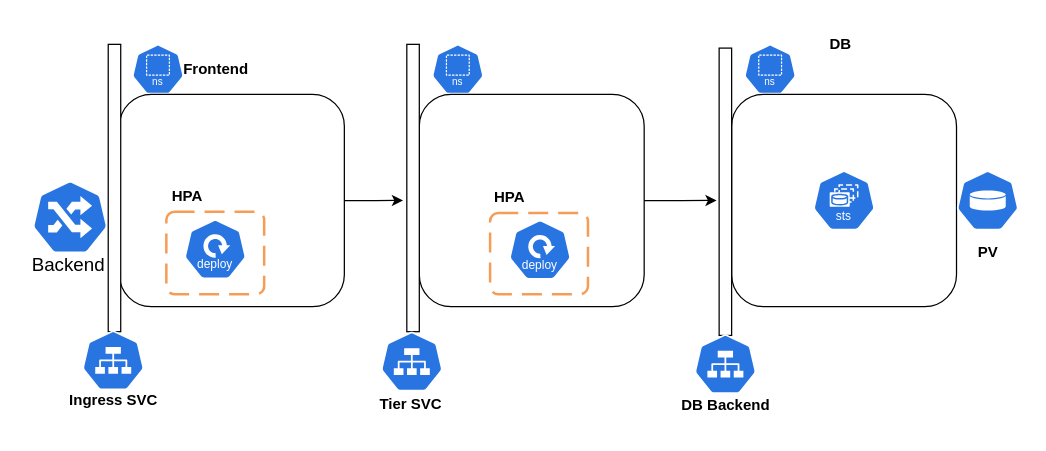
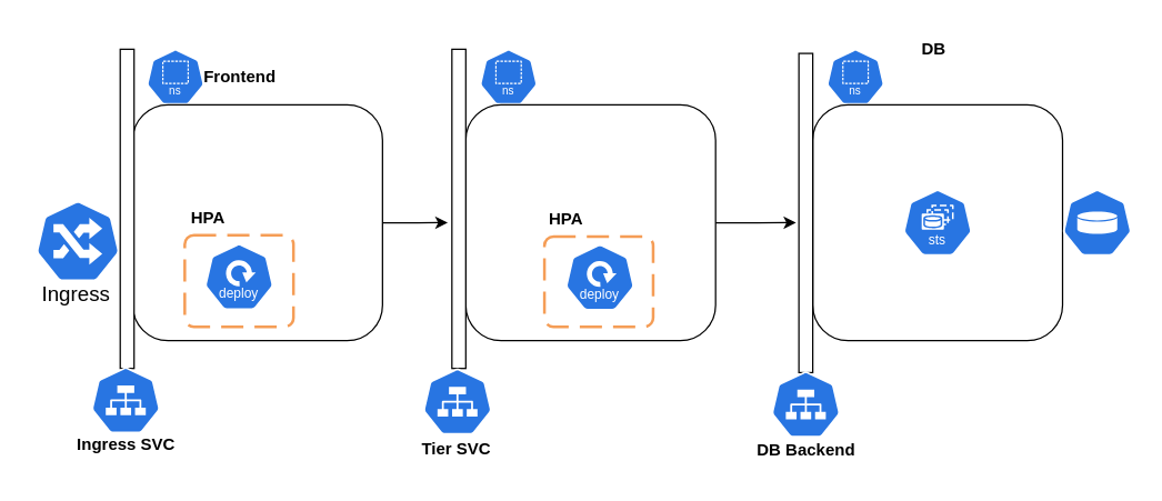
  <mxCell id="0" />
  <mxCell id="1" parent="0" />
  <mxCell id="2" value="" style="aspect=fixed;sketch=0;html=1;dashed=0;whitespace=wrap;verticalLabelPosition=bottom;verticalAlign=top;fillColor=#2875E2;strokeColor=#ffffff;points=[[0.005,0.63,0],[0.1,0.2,0],[0.9,0.2,0],[0.5,0,0],[0.995,0.63,0],[0.72,0.99,0],[0.5,1,0],[0.28,0.99,0]];shape=mxgraph.kubernetes.icon2;kubernetesLabel=1;prIcon=ns" vertex="1" parent="1"><mxGeometry x="105" y="35" width="41.67" height="40" as="geometry" /></mxCell>
  <mxCell id="3" value="" style="rounded=1;whiteSpace=wrap;html=1;" vertex="1" parent="1"><mxGeometry x="95" y="75" width="180" height="170" as="geometry" /></mxCell>
  <mxCell id="4" value="" style="aspect=fixed;sketch=0;html=1;dashed=0;whitespace=wrap;verticalLabelPosition=bottom;verticalAlign=top;fillColor=#2875E2;strokeColor=#ffffff;points=[[0.005,0.63,0],[0.1,0.2,0],[0.9,0.2,0],[0.5,0,0],[0.995,0.63,0],[0.72,0.99,0],[0.5,1,0],[0.28,0.99,0]];shape=mxgraph.kubernetes.icon2;kubernetesLabel=1;prIcon=ns" vertex="1" parent="1"><mxGeometry x="345" y="35" width="41.67" height="40" as="geometry" /></mxCell>
  <mxCell id="5" value="" style="rounded=1;whiteSpace=wrap;html=1;" vertex="1" parent="1"><mxGeometry x="335" y="75" width="180" height="170" as="geometry" /></mxCell>
  <mxCell id="6" value="" style="aspect=fixed;sketch=0;html=1;dashed=0;whitespace=wrap;verticalLabelPosition=bottom;verticalAlign=top;fillColor=#2875E2;strokeColor=#ffffff;points=[[0.005,0.63,0],[0.1,0.2,0],[0.9,0.2,0],[0.5,0,0],[0.995,0.63,0],[0.72,0.99,0],[0.5,1,0],[0.28,0.99,0]];shape=mxgraph.kubernetes.icon2;kubernetesLabel=1;prIcon=ns" vertex="1" parent="1"><mxGeometry x="595" y="35" width="41.67" height="40" as="geometry" /></mxCell>
  <mxCell id="7" value="" style="rounded=1;whiteSpace=wrap;html=1;" vertex="1" parent="1"><mxGeometry x="585" y="75" width="180" height="170" as="geometry" /></mxCell>
  <mxCell id="8" value="" style="aspect=fixed;sketch=0;html=1;dashed=0;whitespace=wrap;verticalLabelPosition=bottom;verticalAlign=top;fillColor=#2875E2;strokeColor=#ffffff;points=[[0.005,0.63,0],[0.1,0.2,0],[0.9,0.2,0],[0.5,0,0],[0.995,0.63,0],[0.72,0.99,0],[0.5,1,0],[0.28,0.99,0]];shape=mxgraph.kubernetes.icon2;kubernetesLabel=1;prIcon=deploy" vertex="1" parent="1"><mxGeometry x="146.68" y="175" width="50" height="48" as="geometry" /></mxCell>
  <mxCell id="9" value="" style="aspect=fixed;sketch=0;html=1;dashed=0;whitespace=wrap;verticalLabelPosition=bottom;verticalAlign=top;fillColor=#2875E2;strokeColor=#ffffff;points=[[0.005,0.63,0],[0.1,0.2,0],[0.9,0.2,0],[0.5,0,0],[0.995,0.63,0],[0.72,0.99,0],[0.5,1,0],[0.28,0.99,0]];shape=mxgraph.kubernetes.icon2;kubernetesLabel=1;prIcon=deploy" vertex="1" parent="1"><mxGeometry x="406.67" y="175.5" width="50" height="48" as="geometry" /></mxCell>
  <mxCell id="10" value="" style="aspect=fixed;sketch=0;html=1;dashed=0;whitespace=wrap;verticalLabelPosition=bottom;verticalAlign=top;fillColor=#2875E2;strokeColor=#ffffff;points=[[0.005,0.63,0],[0.1,0.2,0],[0.9,0.2,0],[0.5,0,0],[0.995,0.63,0],[0.72,0.99,0],[0.5,1,0],[0.28,0.99,0]];shape=mxgraph.kubernetes.icon2;kubernetesLabel=1;prIcon=sts" vertex="1" parent="1"><mxGeometry x="650" y="136" width="50" height="48" as="geometry" /></mxCell>
  <mxCell id="11" value="&lt;b&gt;Frontend&lt;/b&gt;" style="text;html=1;align=center;verticalAlign=middle;resizable=0;points=[];autosize=1;strokeColor=none;fillColor=none;" vertex="1" parent="1"><mxGeometry x="136.67" y="40" width="70" height="30" as="geometry" /></mxCell>
  <mxCell id="12" value="&lt;b&gt;DB&lt;/b&gt;" style="text;html=1;align=center;verticalAlign=middle;resizable=0;points=[];autosize=1;strokeColor=none;fillColor=none;" vertex="1" parent="1"><mxGeometry x="651.67" y="20" width="40" height="30" as="geometry" /></mxCell>
  <mxCell id="13" value="" style="rounded=0;whiteSpace=wrap;html=1;" vertex="1" parent="1"><mxGeometry x="325" y="35" width="10" height="230" as="geometry" /></mxCell>
  <mxCell id="14" value="" style="rounded=0;whiteSpace=wrap;html=1;" vertex="1" parent="1"><mxGeometry x="575" y="38" width="10" height="230" as="geometry" /></mxCell>
  <mxCell id="15" value="" style="aspect=fixed;sketch=0;html=1;dashed=0;whitespace=wrap;verticalLabelPosition=bottom;verticalAlign=top;fillColor=#2875E2;strokeColor=#ffffff;points=[[0.005,0.63,0],[0.1,0.2,0],[0.9,0.2,0],[0.5,0,0],[0.995,0.63,0],[0.72,0.99,0],[0.5,1,0],[0.28,0.99,0]];shape=mxgraph.kubernetes.icon2;prIcon=ing" vertex="1" parent="1"><mxGeometry x="25" y="144" width="61" height="58.56" as="geometry" /></mxCell>
- <mxCell id="16" value="&lt;font style=&quot;font-size: 15px;&quot;&gt;Backend&amp;nbsp;&lt;/font&gt;&lt;div style=&quot;font-size: 15px;&quot;&gt;&lt;br&gt;&lt;/div&gt;" style="text;html=1;align=center;verticalAlign=middle;resizable=0;points=[];autosize=1;strokeColor=none;fillColor=none;" vertex="1" parent="1"><mxGeometry x="20.5" y="195" width="70" height="50" as="geometry" /></mxCell>
+ <mxCell id="16" value="&lt;font style=&quot;font-size: 15px;&quot;&gt;Ingress&amp;nbsp;&lt;/font&gt;&lt;div style=&quot;font-size: 15px;&quot;&gt;&lt;br&gt;&lt;/div&gt;" style="text;html=1;align=center;verticalAlign=middle;resizable=0;points=[];autosize=1;strokeColor=none;fillColor=none;" vertex="1" parent="1"><mxGeometry x="20.5" y="195" width="70" height="50" as="geometry" /></mxCell>
  <mxCell id="17" value="" style="rounded=1;arcSize=10;dashed=1;strokeColor=#F59D56;fillColor=none;gradientColor=none;dashPattern=8 4;strokeWidth=2;" vertex="1" parent="1"><mxGeometry x="391.67" y="170" width="78.33" height="65" as="geometry" /></mxCell>
  <mxCell id="18" value="&lt;b&gt;HPA&lt;/b&gt;" style="text;html=1;align=center;verticalAlign=middle;resizable=0;points=[];autosize=1;strokeColor=none;fillColor=none;" vertex="1" parent="1"><mxGeometry x="382" y="143" width="50" height="30" as="geometry" /></mxCell>
  <mxCell id="19" value="" style="rounded=1;arcSize=10;dashed=1;strokeColor=#F59D56;fillColor=none;gradientColor=none;dashPattern=8 4;strokeWidth=2;" vertex="1" parent="1"><mxGeometry x="132.51" y="169" width="78.32" height="66" as="geometry" /></mxCell>
  <mxCell id="20" value="&lt;b&gt;HPA&lt;/b&gt;" style="text;html=1;align=center;verticalAlign=middle;resizable=0;points=[];autosize=1;strokeColor=none;fillColor=none;" vertex="1" parent="1"><mxGeometry x="124" y="142" width="50" height="30" as="geometry" /></mxCell>
  <mxCell id="21" style="edgeStyle=orthogonalEdgeStyle;rounded=0;orthogonalLoop=1;jettySize=auto;html=1;exitX=1;exitY=0.5;exitDx=0;exitDy=0;entryX=-0.3;entryY=0.543;entryDx=0;entryDy=0;entryPerimeter=0;" edge="1" parent="1" source="3" target="13"><mxGeometry relative="1" as="geometry" /></mxCell>
  <mxCell id="22" style="edgeStyle=orthogonalEdgeStyle;rounded=0;orthogonalLoop=1;jettySize=auto;html=1;exitX=1;exitY=0.5;exitDx=0;exitDy=0;entryX=-0.2;entryY=0.53;entryDx=0;entryDy=0;entryPerimeter=0;" edge="1" parent="1" source="5" target="14"><mxGeometry relative="1" as="geometry" /></mxCell>
  <mxCell id="23" value="" style="aspect=fixed;sketch=0;html=1;dashed=0;whitespace=wrap;verticalLabelPosition=bottom;verticalAlign=top;fillColor=#2875E2;strokeColor=#ffffff;points=[[0.005,0.63,0],[0.1,0.2,0],[0.9,0.2,0],[0.5,0,0],[0.995,0.63,0],[0.72,0.99,0],[0.5,1,0],[0.28,0.99,0]];shape=mxgraph.kubernetes.icon2;prIcon=vol" vertex="1" parent="1"><mxGeometry x="765" y="136" width="50" height="48" as="geometry" /></mxCell>
  <mxCell id="24" value="" style="aspect=fixed;sketch=0;html=1;dashed=0;whitespace=wrap;verticalLabelPosition=bottom;verticalAlign=top;fillColor=#2875E2;strokeColor=#ffffff;points=[[0.005,0.63,0],[0.1,0.2,0],[0.9,0.2,0],[0.5,0,0],[0.995,0.63,0],[0.72,0.99,0],[0.5,1,0],[0.28,0.99,0]];shape=mxgraph.kubernetes.icon2;prIcon=svc" vertex="1" parent="1"><mxGeometry x="304" y="265" width="50" height="48" as="geometry" /></mxCell>
  <mxCell id="25" value="" style="aspect=fixed;sketch=0;html=1;dashed=0;whitespace=wrap;verticalLabelPosition=bottom;verticalAlign=top;fillColor=#2875E2;strokeColor=#ffffff;points=[[0.005,0.63,0],[0.1,0.2,0],[0.9,0.2,0],[0.5,0,0],[0.995,0.63,0],[0.72,0.99,0],[0.5,1,0],[0.28,0.99,0]];shape=mxgraph.kubernetes.icon2;prIcon=svc" vertex="1" parent="1"><mxGeometry x="555" y="267" width="50" height="48" as="geometry" /></mxCell>
  <mxCell id="26" value="&lt;b&gt;Tier SVC&lt;/b&gt;" style="text;html=1;align=center;verticalAlign=middle;resizable=0;points=[];autosize=1;strokeColor=none;fillColor=none;" vertex="1" parent="1"><mxGeometry x="278" y="308" width="100" height="30" as="geometry" /></mxCell>
  <mxCell id="27" value="&lt;b&gt;DB Backend&lt;/b&gt;" style="text;html=1;align=center;verticalAlign=middle;resizable=0;points=[];autosize=1;strokeColor=none;fillColor=none;" vertex="1" parent="1"><mxGeometry x="540" y="309" width="80" height="30" as="geometry" /></mxCell>
- <mxCell id="28" value="&lt;b&gt;PV&lt;/b&gt;" style="text;html=1;align=center;verticalAlign=middle;resizable=0;points=[];autosize=1;strokeColor=none;fillColor=none;" vertex="1" parent="1"><mxGeometry x="770" y="187" width="40" height="30" as="geometry" /></mxCell>
  <mxCell id="29" value="" style="rounded=0;whiteSpace=wrap;html=1;" vertex="1" parent="1"><mxGeometry x="86" y="35" width="10" height="230" as="geometry" /></mxCell>
  <mxCell id="30" value="" style="aspect=fixed;sketch=0;html=1;dashed=0;whitespace=wrap;verticalLabelPosition=bottom;verticalAlign=top;fillColor=#2875E2;strokeColor=#ffffff;points=[[0.005,0.63,0],[0.1,0.2,0],[0.9,0.2,0],[0.5,0,0],[0.995,0.63,0],[0.72,0.99,0],[0.5,1,0],[0.28,0.99,0]];shape=mxgraph.kubernetes.icon2;prIcon=svc" vertex="1" parent="1"><mxGeometry x="65" y="264" width="50" height="48" as="geometry" /></mxCell>
  <mxCell id="31" value="&lt;b&gt;Ingress SVC&lt;/b&gt;" style="text;html=1;align=center;verticalAlign=middle;resizable=0;points=[];autosize=1;strokeColor=none;fillColor=none;" vertex="1" parent="1"><mxGeometry x="40" y="305" width="100" height="30" as="geometry" /></mxCell>
